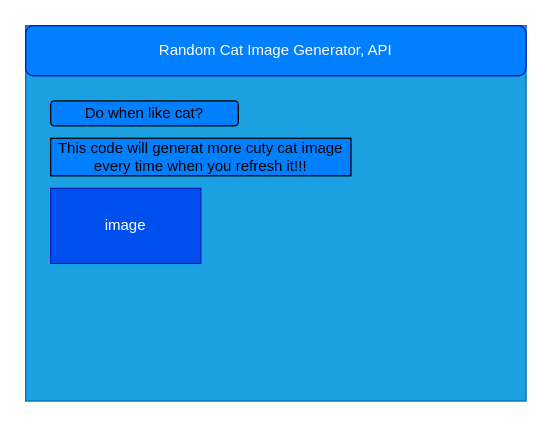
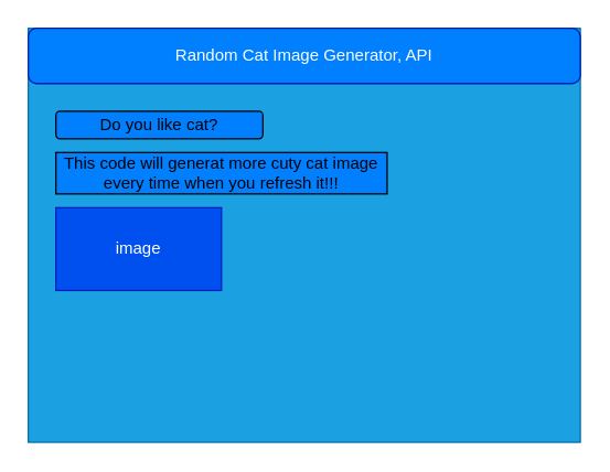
  <mxCell id="0" />
  <mxCell id="1" parent="0" />
  <mxCell id="2" value="" style="rounded=0;whiteSpace=wrap;html=1;fillColor=#1ba1e2;fontColor=#ffffff;strokeColor=#006EAF;" parent="1" vertex="1"><mxGeometry x="20" y="20" width="400" height="300" as="geometry" /></mxCell>
  <mxCell id="3" value="Random Cat Image Generator, API" style="whiteSpace=wrap;html=1;fillColor=#007FFF;fontColor=#ffffff;strokeColor=#001DBC;rounded=1;" parent="1" vertex="1"><mxGeometry x="20" y="20" width="400" height="40" as="geometry" /></mxCell>
  <mxCell id="4" value="image" style="rounded=0;whiteSpace=wrap;html=1;fillColor=#0050ef;fontColor=#ffffff;strokeColor=#001DBC;" parent="1" vertex="1"><mxGeometry x="40" y="150" width="120" height="60" as="geometry" /></mxCell>
  <mxCell id="5" value="This code will generat more cuty cat image every time when you refresh it!!!" style="rounded=0;whiteSpace=wrap;html=1;fillColor=#007FFF;" parent="1" vertex="1"><mxGeometry x="40" y="110" width="240" height="30" as="geometry" /></mxCell>
- <mxCell id="6" value="Do when like cat?" style="rounded=1;whiteSpace=wrap;html=1;fillColor=#007FFF;" parent="1" vertex="1"><mxGeometry x="40" y="80" width="150" height="20" as="geometry" /></mxCell>
+ <mxCell id="6" value="Do you like cat?" style="rounded=1;whiteSpace=wrap;html=1;fillColor=#007FFF;" parent="1" vertex="1"><mxGeometry x="40" y="80" width="150" height="20" as="geometry" /></mxCell>
